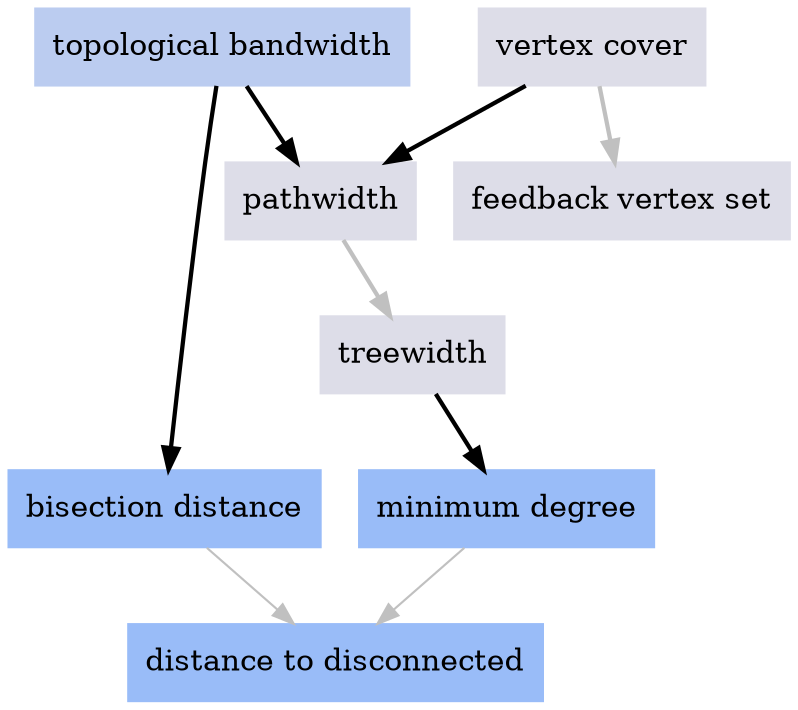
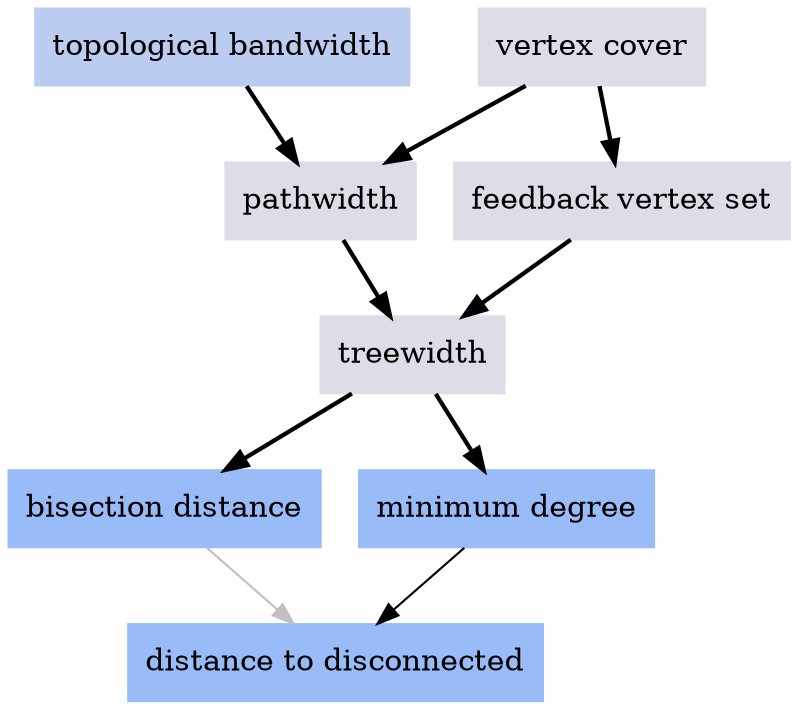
  digraph {
    node [color="#dddde8" shape=box style=filled]
    edge [decorate=true lblstyle="above, sloped" penwidth=2.0 weight=100]
    n1 [label=treewidth]
    n2 [color="#99bcf8" label="minimum degree"]
    n3 [color="#99bcf8" label="distance to disconnected"]
    n4 [color="#bbccf0" label="topological bandwidth"]
    n5 [color="#99bcf8" label="bisection distance"]
    n6 [label=pathwidth]
    n7 [label="vertex cover"]
    n8 [label="feedback vertex set"]
    n1 -> n2
-   n2 -> n3 [color=gray weight=1 penwidth=""]
-   n4 -> n5
+   n2 -> n3 [color=black weight=1 penwidth=""]
+   n1 -> n5
    n4 -> n6
    n5 -> n3 [color=gray weight=1 penwidth=""]
-   n6 -> n1 [color=gray]
+   n6 -> n1
    n7 -> n6
-   n7 -> n8 [color=gray]
+   n7 -> n8
+   n8 -> n1
  }
